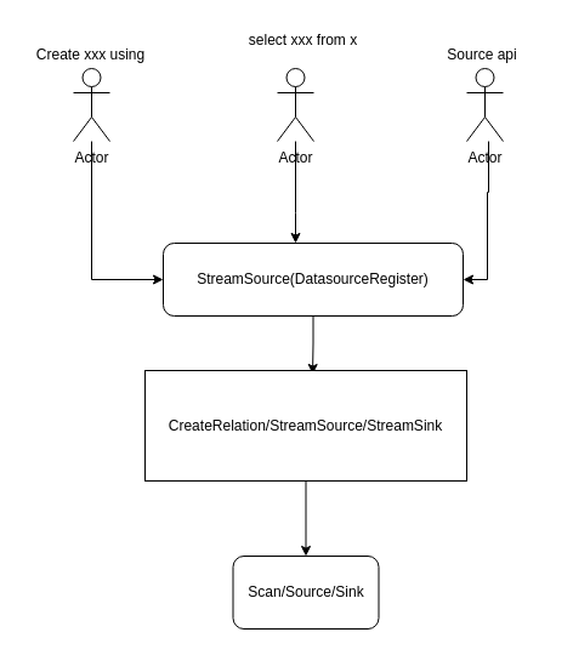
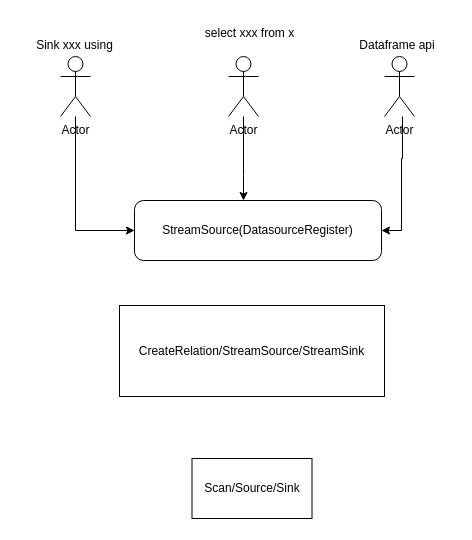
  <mxCell id="0" />
  <mxCell id="1" parent="0" />
- <mxCell id="2" style="edgeStyle=orthogonalEdgeStyle;rounded=0;orthogonalLoop=1;jettySize=auto;html=1;entryX=0.521;entryY=0.033;entryDx=0;entryDy=0;entryPerimeter=0;" edge="1" parent="1" source="3" target="14"><mxGeometry relative="1" as="geometry"><mxPoint x="257.5" y="393" as="targetPoint" /></mxGeometry></mxCell>
  <mxCell id="3" value="StreamSource(DatasourceRegister)" style="rounded=1;whiteSpace=wrap;html=1;" vertex="1" parent="1"><mxGeometry x="134" y="200" width="247" height="60" as="geometry" /></mxCell>
  <mxCell id="4" style="edgeStyle=orthogonalEdgeStyle;rounded=0;orthogonalLoop=1;jettySize=auto;html=1;entryX=0;entryY=0.5;entryDx=0;entryDy=0;" edge="1" parent="1" source="5" target="3"><mxGeometry relative="1" as="geometry"><Array as="points"><mxPoint x="75" y="230" /></Array></mxGeometry></mxCell>
  <mxCell id="5" value="Actor" style="shape=umlActor;verticalLabelPosition=bottom;verticalAlign=top;html=1;outlineConnect=0;" vertex="1" parent="1"><mxGeometry x="60" y="56" width="30" height="60" as="geometry" /></mxCell>
  <mxCell id="6" value="" style="edgeStyle=orthogonalEdgeStyle;rounded=0;orthogonalLoop=1;jettySize=auto;html=1;" edge="1" parent="1" source="7" target="3"><mxGeometry relative="1" as="geometry"><Array as="points"><mxPoint x="243" y="175" /><mxPoint x="243" y="175" /></Array></mxGeometry></mxCell>
  <mxCell id="7" value="Actor" style="shape=umlActor;verticalLabelPosition=bottom;verticalAlign=top;html=1;outlineConnect=0;" vertex="1" parent="1"><mxGeometry x="228" y="56" width="30" height="60" as="geometry" /></mxCell>
  <mxCell id="8" style="edgeStyle=orthogonalEdgeStyle;rounded=0;orthogonalLoop=1;jettySize=auto;html=1;entryX=1;entryY=0.5;entryDx=0;entryDy=0;" edge="1" parent="1"><mxGeometry relative="1" as="geometry"><mxPoint x="402" y="116" as="sourcePoint" /><mxPoint x="381" y="230" as="targetPoint" /><Array as="points"><mxPoint x="402" y="158" /><mxPoint x="401" y="158" /><mxPoint x="401" y="230" /></Array></mxGeometry></mxCell>
  <mxCell id="9" value="Actor" style="shape=umlActor;verticalLabelPosition=bottom;verticalAlign=top;html=1;outlineConnect=0;" vertex="1" parent="1"><mxGeometry x="384" y="56" width="30" height="60" as="geometry" /></mxCell>
- <mxCell id="10" value="Create xxx using" style="text;html=1;align=center;verticalAlign=middle;resizable=0;points=[];autosize=1;strokeColor=none;fillColor=none;" vertex="1" parent="1"><mxGeometry x="20" y="32" width="107" height="26" as="geometry" /></mxCell>
+ <mxCell id="10" value="Sink xxx using" style="text;html=1;align=center;verticalAlign=middle;resizable=0;points=[];autosize=1;strokeColor=none;fillColor=none;" vertex="1" parent="1"><mxGeometry x="20" y="32" width="107" height="26" as="geometry" /></mxCell>
  <mxCell id="11" value="select xxx from x" style="text;html=1;align=center;verticalAlign=middle;resizable=0;points=[];autosize=1;strokeColor=none;fillColor=none;" vertex="1" parent="1"><mxGeometry x="195" y="20" width="107" height="26" as="geometry" /></mxCell>
- <mxCell id="12" value="Source api" style="text;html=1;strokeColor=none;fillColor=none;align=center;verticalAlign=middle;whiteSpace=wrap;rounded=0;" vertex="1" parent="1"><mxGeometry x="344" y="30" width="106" height="30" as="geometry" /></mxCell>
- <mxCell id="13" style="edgeStyle=orthogonalEdgeStyle;rounded=0;orthogonalLoop=1;jettySize=auto;html=1;entryX=0.5;entryY=0;entryDx=0;entryDy=0;" edge="1" parent="1" source="14" target="15"><mxGeometry relative="1" as="geometry"><mxPoint x="253" y="600" as="targetPoint" /></mxGeometry></mxCell>
+ <mxCell id="12" value="Dataframe api" style="text;html=1;strokeColor=none;fillColor=none;align=center;verticalAlign=middle;whiteSpace=wrap;rounded=0;" vertex="1" parent="1"><mxGeometry x="344" y="30" width="106" height="30" as="geometry" /></mxCell>
  <mxCell id="14" value="CreateRelation/StreamSource/StreamSink" style="whiteSpace=wrap;html=1;rounded=0;" vertex="1" parent="1"><mxGeometry x="119" y="305" width="265" height="91" as="geometry" /></mxCell>
- <mxCell id="15" value="Scan/Source/Sink" style="rounded=1;whiteSpace=wrap;html=1;" vertex="1" parent="1"><mxGeometry x="191.5" y="458" width="120" height="60" as="geometry" /></mxCell>
+ <mxCell id="15" value="Scan/Source/Sink" style="whiteSpace=wrap;html=1;rounded=0;" vertex="1" parent="1"><mxGeometry x="191.5" y="458" width="120" height="60" as="geometry" /></mxCell>
